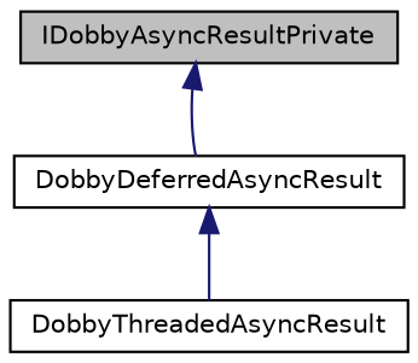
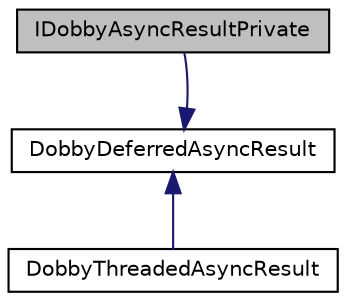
  digraph {
    node [color=black fillcolor=white fontname=Helvetica fontsize=10 shape=record style=filled]
    edge [color=midnightblue dir=back fontname=Helvetica fontsize=10 labelfontname=Helvetica labelfontsize=10 style=solid]
    n1 [fillcolor=grey75 fontcolor=black height=0.2 label=IDobbyAsyncResultPrivate width=0.4]
    n2 [height=0.2 label=DobbyDeferredAsyncResult width=0.4]
    n3 [height=0.2 label=DobbyThreadedAsyncResult width=0.4]
-   n1 -> n2
+   n2 -> n1
    n2 -> n3
  }
